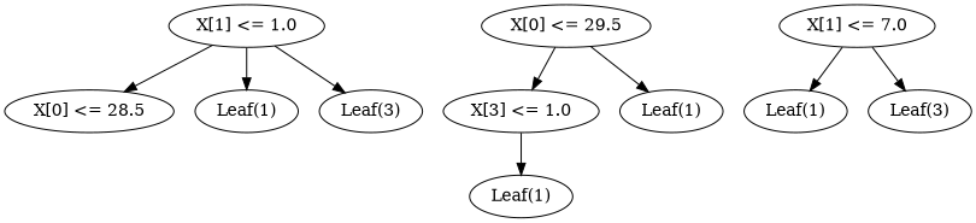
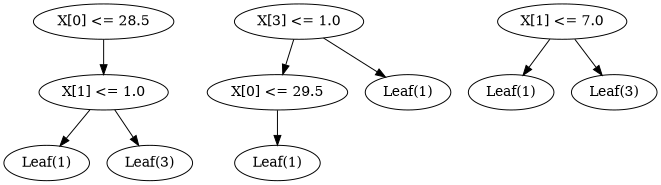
  digraph {
    n1 [label="X[0] <= 28.5"]
    n2 [label="X[1] <= 1.0"]
    n3 [label="Leaf(1)"]
    n4 [label="Leaf(3)"]
    n5 [label="X[0] <= 29.5"]
    n6 [label="X[3] <= 1.0"]
    n7 [label="Leaf(1)"]
    n8 [label="Leaf(1)"]
    n9 [label="X[1] <= 7.0"]
    n10 [label="Leaf(1)"]
    n11 [label="Leaf(3)"]
-   n2 -> n1
+   n1 -> n2
    n2 -> n3
    n2 -> n4
-   n5 -> n6
+   n6 -> n5
    n5 -> n7
    n6 -> n8
    n9 -> n10
    n9 -> n11
  }
